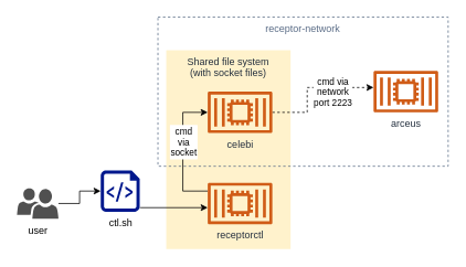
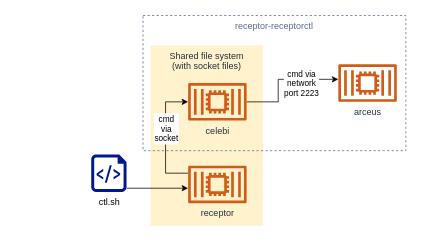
  <mxCell id="0" />
  <mxCell id="1" parent="0" />
  <mxCell id="2" value="Shared file system&#10;(with socket files)" style="fillColor=#fff2cc;strokeColor=none;dashed=0;verticalAlign=top;fontStyle=0;fontColor=#232F3D;" parent="1" vertex="1"><mxGeometry x="200" y="60" width="150" height="240" as="geometry" /></mxCell>
- <mxCell id="3" value="receptor-network" style="fillColor=none;strokeColor=#5A6C86;dashed=1;verticalAlign=top;fontStyle=0;fontColor=#5A6C86;" parent="1" vertex="1"><mxGeometry x="190" y="20" width="350" height="180" as="geometry" /></mxCell>
+ <mxCell id="3" value="receptor-receptorctl" style="fillColor=none;strokeColor=#5A6C86;dashed=1;verticalAlign=top;fontStyle=0;fontColor=#5A6C86;" parent="1" vertex="1"><mxGeometry x="190" y="20" width="350" height="180" as="geometry" /></mxCell>
  <mxCell id="4" value="arceus" style="outlineConnect=0;fontColor=#232F3E;gradientColor=none;fillColor=#D05C17;strokeColor=none;dashed=0;verticalLabelPosition=bottom;verticalAlign=top;align=center;html=1;fontSize=12;fontStyle=0;aspect=fixed;pointerEvents=1;shape=mxgraph.aws4.container_2;" parent="1" vertex="1"><mxGeometry x="450" y="85" width="78" height="50" as="geometry" /></mxCell>
- <mxCell id="5" style="edgeStyle=orthogonalEdgeStyle;rounded=0;orthogonalLoop=1;jettySize=auto;html=1;dashed=1;" parent="1" source="7" target="4" edge="1"><mxGeometry relative="1" as="geometry"><Array as="points"><mxPoint x="370" y="135" /><mxPoint x="370" y="105" /></Array></mxGeometry></mxCell>
+ <mxCell id="5" style="edgeStyle=orthogonalEdgeStyle;rounded=0;orthogonalLoop=1;jettySize=auto;html=1;" parent="1" source="7" target="4" edge="1"><mxGeometry relative="1" as="geometry"><Array as="points"><mxPoint x="370" y="135" /><mxPoint x="370" y="105" /></Array></mxGeometry></mxCell>
  <mxCell id="6" value="cmd via&lt;br&gt;network&lt;br&gt;port 2223" style="edgeLabel;html=1;align=center;verticalAlign=middle;resizable=0;points=[];" parent="5" vertex="1" connectable="0"><mxGeometry x="0.574" y="-2" relative="1" as="geometry"><mxPoint x="-17" y="3" as="offset" /></mxGeometry></mxCell>
  <mxCell id="7" value="celebi" style="outlineConnect=0;fontColor=#232F3E;gradientColor=none;fillColor=#D05C17;strokeColor=none;dashed=0;verticalLabelPosition=bottom;verticalAlign=top;align=center;html=1;fontSize=12;fontStyle=0;aspect=fixed;pointerEvents=1;shape=mxgraph.aws4.container_2;" parent="1" vertex="1"><mxGeometry x="250" y="110" width="78" height="50" as="geometry" /></mxCell>
  <mxCell id="8" style="edgeStyle=orthogonalEdgeStyle;rounded=0;orthogonalLoop=1;jettySize=auto;html=1;" parent="1" source="10" target="7" edge="1"><mxGeometry relative="1" as="geometry"><Array as="points"><mxPoint x="220" y="230" /><mxPoint x="220" y="135" /></Array></mxGeometry></mxCell>
  <mxCell id="9" value="cmd&lt;br&gt;via&lt;br&gt;socket" style="edgeLabel;html=1;align=center;verticalAlign=middle;resizable=0;points=[];spacing=2;labelBackgroundColor=#ffffff;labelBorderColor=#FFFFFF;spacingTop=0;" parent="8" vertex="1" connectable="0"><mxGeometry x="0.272" y="-2" relative="1" as="geometry"><mxPoint x="-2" y="9" as="offset" /></mxGeometry></mxCell>
- <mxCell id="10" value="receptorctl" style="outlineConnect=0;fontColor=#232F3E;gradientColor=none;fillColor=#D05C17;strokeColor=none;dashed=0;verticalLabelPosition=bottom;verticalAlign=top;align=center;html=1;fontSize=12;fontStyle=0;aspect=fixed;pointerEvents=1;shape=mxgraph.aws4.container_2;" parent="1" vertex="1"><mxGeometry x="250" y="220" width="78" height="50" as="geometry" /></mxCell>
+ <mxCell id="10" value="receptor" style="outlineConnect=0;fontColor=#232F3E;gradientColor=none;fillColor=#D05C17;strokeColor=none;dashed=0;verticalLabelPosition=bottom;verticalAlign=top;align=center;html=1;fontSize=12;fontStyle=0;aspect=fixed;pointerEvents=1;shape=mxgraph.aws4.container_2;" parent="1" vertex="1"><mxGeometry x="250" y="220" width="78" height="50" as="geometry" /></mxCell>
  <mxCell id="11" style="edgeStyle=orthogonalEdgeStyle;rounded=0;orthogonalLoop=1;jettySize=auto;html=1;" parent="1" source="12" target="10" edge="1"><mxGeometry relative="1" as="geometry"><Array as="points"><mxPoint x="169" y="250" /><mxPoint x="169" y="250" /></Array></mxGeometry></mxCell>
  <mxCell id="12" value="ctl.sh" style="aspect=fixed;pointerEvents=1;shadow=0;dashed=0;html=1;strokeColor=none;labelPosition=center;verticalLabelPosition=bottom;verticalAlign=top;align=center;fillColor=#00188D;shape=mxgraph.azure.script_file" parent="1" vertex="1"><mxGeometry x="121" y="205" width="47" height="50" as="geometry" /></mxCell>
- <mxCell id="13" style="edgeStyle=orthogonalEdgeStyle;rounded=0;orthogonalLoop=1;jettySize=auto;html=1;" parent="1" source="14" target="12" edge="1"><mxGeometry relative="1" as="geometry" /></mxCell>
- <mxCell id="14" value="user" style="pointerEvents=1;shadow=0;dashed=0;html=1;strokeColor=none;labelPosition=center;verticalLabelPosition=bottom;verticalAlign=top;align=center;fillColor=#505050;shape=mxgraph.mscae.intune.user_group;labelBackgroundColor=#ffffff;" parent="1" vertex="1"><mxGeometry x="20" y="226.5" width="50" height="37" as="geometry" /></mxCell>
